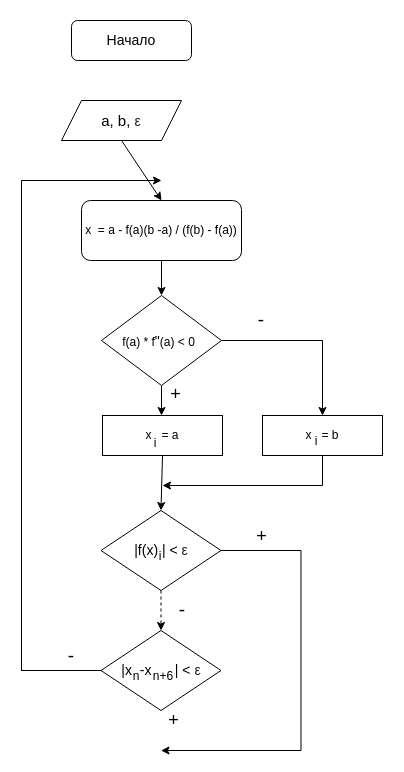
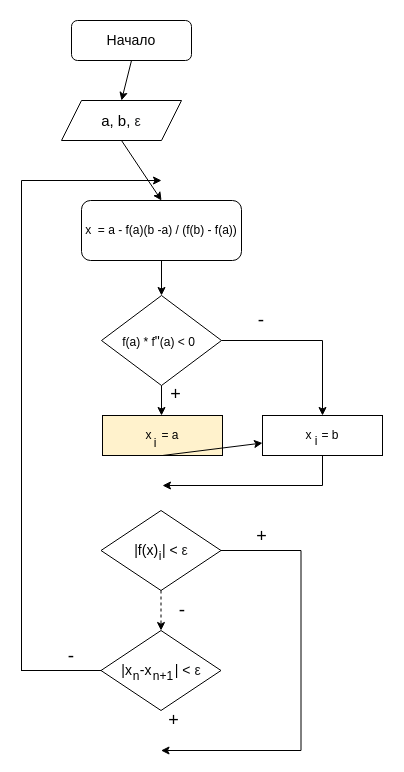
  <mxCell id="0" />
  <mxCell id="1" parent="0" />
  <mxCell id="2" value="&lt;font style=&quot;font-size: 14px&quot;&gt;Начало&lt;/font&gt;" style="rounded=1;whiteSpace=wrap;html=1;" parent="1" vertex="1"><mxGeometry x="71" y="20" width="120" height="40" as="geometry" /></mxCell>
+ <mxCell id="3" value="" style="endArrow=classic;html=1;exitX=0.5;exitY=1;exitDx=0;exitDy=0;entryX=0.5;entryY=0;entryDx=0;entryDy=0;" parent="1" source="2" target="4" edge="1"><mxGeometry width="50" height="50" relative="1" as="geometry"><mxPoint x="181" y="180" as="sourcePoint" /><mxPoint x="161" y="100" as="targetPoint" /></mxGeometry></mxCell>
  <mxCell id="4" value="&lt;span style=&quot;font-size: 15px&quot;&gt;a, b,&amp;nbsp;&lt;/span&gt;&lt;span style=&quot;color: rgb(32 , 33 , 34) ; font-family: sans-serif ; font-size: 14px ; background-color: rgb(255 , 255 , 255)&quot;&gt;ε&lt;/span&gt;" style="shape=parallelogram;perimeter=parallelogramPerimeter;whiteSpace=wrap;html=1;fixedSize=1;" parent="1" vertex="1"><mxGeometry x="61" y="100" width="120" height="40" as="geometry" /></mxCell>
  <mxCell id="5" value="|f(x) | &amp;lt;&amp;nbsp;&lt;span style=&quot;color: rgb(32 , 33 , 34) ; font-family: sans-serif ; font-size: 14px ; background-color: rgb(255 , 255 , 255)&quot;&gt;ε&lt;/span&gt;" style="rhombus;whiteSpace=wrap;html=1;fontSize=14;" parent="1" vertex="1"><mxGeometry x="100.5" y="510" width="120" height="80" as="geometry" /></mxCell>
  <mxCell id="6" value="&lt;font style=&quot;font-size: 14px&quot;&gt;|x&amp;nbsp; -x&amp;nbsp; &amp;nbsp; &amp;nbsp; |&amp;nbsp;&lt;/font&gt;&lt;span style=&quot;font-size: 14px&quot;&gt;&amp;lt;&amp;nbsp;&lt;/span&gt;&lt;span style=&quot;font-size: 14px ; color: rgb(32 , 33 , 34) ; font-family: sans-serif ; background-color: rgb(255 , 255 , 255)&quot;&gt;ε&lt;/span&gt;" style="rhombus;whiteSpace=wrap;html=1;" parent="1" vertex="1"><mxGeometry x="100.5" y="630" width="120" height="80" as="geometry" /></mxCell>
  <mxCell id="7" value="" style="endArrow=none;html=1;entryX=0;entryY=0.5;entryDx=0;entryDy=0;" parent="1" target="6" edge="1"><mxGeometry width="50" height="50" relative="1" as="geometry"><mxPoint x="20.5" y="670" as="sourcePoint" /><mxPoint x="60.5" y="660" as="targetPoint" /></mxGeometry></mxCell>
  <mxCell id="8" value="-" style="text;html=1;strokeColor=none;fillColor=none;align=center;verticalAlign=middle;whiteSpace=wrap;rounded=0;fontSize=19;" parent="1" vertex="1"><mxGeometry x="161.5" y="600" width="40" height="20" as="geometry" /></mxCell>
  <mxCell id="9" value="-" style="text;html=1;strokeColor=none;fillColor=none;align=center;verticalAlign=middle;whiteSpace=wrap;rounded=0;fontSize=19;" parent="1" vertex="1"><mxGeometry x="50.5" y="646" width="40" height="20" as="geometry" /></mxCell>
  <mxCell id="10" value="n" style="text;html=1;strokeColor=none;fillColor=none;align=center;verticalAlign=middle;whiteSpace=wrap;rounded=0;" parent="1" vertex="1"><mxGeometry x="115.5" y="666" width="40" height="20" as="geometry" /></mxCell>
- <mxCell id="11" value="n+6" style="text;html=1;strokeColor=none;fillColor=none;align=center;verticalAlign=middle;whiteSpace=wrap;rounded=0;" parent="1" vertex="1"><mxGeometry x="142.5" y="666" width="40" height="20" as="geometry" /></mxCell>
+ <mxCell id="11" value="n+1" style="text;html=1;strokeColor=none;fillColor=none;align=center;verticalAlign=middle;whiteSpace=wrap;rounded=0;" parent="1" vertex="1"><mxGeometry x="142.5" y="666" width="40" height="20" as="geometry" /></mxCell>
  <mxCell id="12" value="i" style="text;html=1;strokeColor=none;fillColor=none;align=center;verticalAlign=middle;whiteSpace=wrap;rounded=0;" vertex="1" parent="1"><mxGeometry x="139.5" y="546" width="40" height="20" as="geometry" /></mxCell>
  <mxCell id="13" value="" style="endArrow=none;html=1;exitX=1;exitY=0.5;exitDx=0;exitDy=0;" edge="1" parent="1" source="5"><mxGeometry width="50" height="50" relative="1" as="geometry"><mxPoint x="230.5" y="610" as="sourcePoint" /><mxPoint x="300.5" y="550" as="targetPoint" /></mxGeometry></mxCell>
  <mxCell id="14" value="" style="endArrow=none;html=1;" edge="1" parent="1"><mxGeometry width="50" height="50" relative="1" as="geometry"><mxPoint x="300.5" y="750" as="sourcePoint" /><mxPoint x="300.5" y="550" as="targetPoint" /></mxGeometry></mxCell>
  <mxCell id="15" value="" style="endArrow=classic;html=1;" edge="1" parent="1"><mxGeometry width="50" height="50" relative="1" as="geometry"><mxPoint x="300.5" y="750" as="sourcePoint" /><mxPoint x="160.5" y="750" as="targetPoint" /></mxGeometry></mxCell>
  <mxCell id="16" value="&lt;font style=&quot;font-size: 18px&quot;&gt;+&lt;/font&gt;" style="text;html=1;align=center;verticalAlign=middle;resizable=0;points=[];autosize=1;" vertex="1" parent="1"><mxGeometry x="245.5" y="526" width="30" height="20" as="geometry" /></mxCell>
  <mxCell id="17" value="" style="endArrow=classic;html=1;exitX=0.5;exitY=1;exitDx=0;exitDy=0;entryX=0.5;entryY=0;entryDx=0;entryDy=0;dashed=1;" edge="1" parent="1" source="5" target="6"><mxGeometry width="50" height="50" relative="1" as="geometry"><mxPoint x="200.5" y="630" as="sourcePoint" /><mxPoint x="250.5" y="580" as="targetPoint" /></mxGeometry></mxCell>
  <mxCell id="18" value="&lt;font style=&quot;font-size: 18px&quot;&gt;+&lt;/font&gt;" style="text;html=1;align=center;verticalAlign=middle;resizable=0;points=[];autosize=1;" vertex="1" parent="1"><mxGeometry x="157.5" y="710" width="30" height="20" as="geometry" /></mxCell>
  <mxCell id="19" value="f(a) * f&lt;font style=&quot;font-size: 14px&quot;&gt;&quot;&lt;/font&gt;(a) &amp;lt; 0&lt;font style=&quot;font-size: 18px&quot;&gt;&amp;nbsp;&lt;/font&gt;" style="rhombus;whiteSpace=wrap;html=1;" vertex="1" parent="1"><mxGeometry x="101" y="295" width="120" height="90" as="geometry" /></mxCell>
  <mxCell id="20" value="" style="endArrow=classic;html=1;exitX=0.5;exitY=1;exitDx=0;exitDy=0;" edge="1" parent="1" source="19"><mxGeometry width="50" height="50" relative="1" as="geometry"><mxPoint x="122" y="455" as="sourcePoint" /><mxPoint x="161" y="415" as="targetPoint" /></mxGeometry></mxCell>
- <mxCell id="21" value="x&amp;nbsp; &amp;nbsp;= a" style="rounded=0;whiteSpace=wrap;html=1;" vertex="1" parent="1"><mxGeometry x="102" y="415" width="120" height="40" as="geometry" /></mxCell>
+ <mxCell id="21" value="x&amp;nbsp; &amp;nbsp;= a" style="rounded=0;whiteSpace=wrap;html=1;fillColor=#fff2cc;" vertex="1" parent="1"><mxGeometry x="102" y="415" width="120" height="40" as="geometry" /></mxCell>
  <mxCell id="22" value="x&amp;nbsp; &amp;nbsp;= b" style="rounded=0;whiteSpace=wrap;html=1;" vertex="1" parent="1"><mxGeometry x="262" y="415" width="120" height="40" as="geometry" /></mxCell>
  <mxCell id="23" value="" style="endArrow=none;html=1;exitX=1;exitY=0.5;exitDx=0;exitDy=0;" edge="1" parent="1" source="19"><mxGeometry width="50" height="50" relative="1" as="geometry"><mxPoint x="231" y="360" as="sourcePoint" /><mxPoint x="322" y="340" as="targetPoint" /></mxGeometry></mxCell>
  <mxCell id="24" value="" style="endArrow=classic;html=1;entryX=0.5;entryY=0;entryDx=0;entryDy=0;" edge="1" parent="1" target="22"><mxGeometry width="50" height="50" relative="1" as="geometry"><mxPoint x="322" y="340" as="sourcePoint" /><mxPoint x="302" y="485" as="targetPoint" /></mxGeometry></mxCell>
- <mxCell id="25" value="" style="endArrow=classic;html=1;exitX=0.5;exitY=1;exitDx=0;exitDy=0;entryX=0.5;entryY=0;entryDx=0;entryDy=0;" edge="1" parent="1" source="21" target="5"><mxGeometry width="50" height="50" relative="1" as="geometry"><mxPoint x="161" y="480" as="sourcePoint" /><mxPoint x="311" y="470" as="targetPoint" /></mxGeometry></mxCell>
+ <mxCell id="25" value="" style="endArrow=classic;html=1;exitX=0.5;exitY=1;exitDx=0;exitDy=0;" edge="1" parent="1" source="21" target="22"><mxGeometry width="50" height="50" relative="1" as="geometry"><mxPoint x="161" y="480" as="sourcePoint" /><mxPoint x="311" y="470" as="targetPoint" /></mxGeometry></mxCell>
  <mxCell id="26" value="" style="endArrow=none;html=1;exitX=0.5;exitY=1;exitDx=0;exitDy=0;" edge="1" parent="1" source="22"><mxGeometry width="50" height="50" relative="1" as="geometry"><mxPoint x="352" y="595" as="sourcePoint" /><mxPoint x="322" y="485" as="targetPoint" /></mxGeometry></mxCell>
  <mxCell id="27" value="" style="endArrow=classic;html=1;" edge="1" parent="1"><mxGeometry width="50" height="50" relative="1" as="geometry"><mxPoint x="322" y="485" as="sourcePoint" /><mxPoint x="162" y="485" as="targetPoint" /></mxGeometry></mxCell>
  <mxCell id="28" value="-" style="text;html=1;strokeColor=none;fillColor=none;align=center;verticalAlign=middle;whiteSpace=wrap;rounded=0;fontSize=19;" vertex="1" parent="1"><mxGeometry x="240.5" y="310" width="40" height="20" as="geometry" /></mxCell>
  <mxCell id="29" value="&lt;font style=&quot;font-size: 18px&quot;&gt;+&lt;/font&gt;" style="text;html=1;align=center;verticalAlign=middle;resizable=0;points=[];autosize=1;" vertex="1" parent="1"><mxGeometry x="159.5" y="384" width="30" height="20" as="geometry" /></mxCell>
  <mxCell id="30" value="i" style="text;html=1;strokeColor=none;fillColor=none;align=center;verticalAlign=middle;whiteSpace=wrap;rounded=0;" vertex="1" parent="1"><mxGeometry x="135" y="433" width="40" height="20" as="geometry" /></mxCell>
  <mxCell id="31" value="i" style="text;html=1;strokeColor=none;fillColor=none;align=center;verticalAlign=middle;whiteSpace=wrap;rounded=0;" vertex="1" parent="1"><mxGeometry x="296" y="431" width="40" height="20" as="geometry" /></mxCell>
  <mxCell id="32" value="" style="endArrow=classic;html=1;" edge="1" parent="1"><mxGeometry width="50" height="50" relative="1" as="geometry"><mxPoint x="21" y="180" as="sourcePoint" /><mxPoint x="161" y="180" as="targetPoint" /></mxGeometry></mxCell>
  <mxCell id="33" value="" style="endArrow=none;html=1;" edge="1" parent="1"><mxGeometry width="50" height="50" relative="1" as="geometry"><mxPoint x="21" y="670" as="sourcePoint" /><mxPoint x="21" y="180" as="targetPoint" /></mxGeometry></mxCell>
  <mxCell id="34" value="x&amp;nbsp; = a - f(a)(b -a) / (f(b) - f(a))" style="whiteSpace=wrap;html=1;rounded=1;" vertex="1" parent="1"><mxGeometry x="81" y="200" width="160" height="60" as="geometry" /></mxCell>
  <mxCell id="35" value="" style="endArrow=classic;html=1;exitX=0.5;exitY=1;exitDx=0;exitDy=0;entryX=0.5;entryY=0;entryDx=0;entryDy=0;" edge="1" parent="1" source="4" target="34"><mxGeometry width="50" height="50" relative="1" as="geometry"><mxPoint x="281" y="230" as="sourcePoint" /><mxPoint x="331" y="180" as="targetPoint" /></mxGeometry></mxCell>
  <mxCell id="36" value="" style="endArrow=classic;html=1;exitX=0.5;exitY=1;exitDx=0;exitDy=0;entryX=0.5;entryY=0;entryDx=0;entryDy=0;" edge="1" parent="1" source="34" target="19"><mxGeometry width="50" height="50" relative="1" as="geometry"><mxPoint x="241" y="300" as="sourcePoint" /><mxPoint x="291" y="250" as="targetPoint" /></mxGeometry></mxCell>
